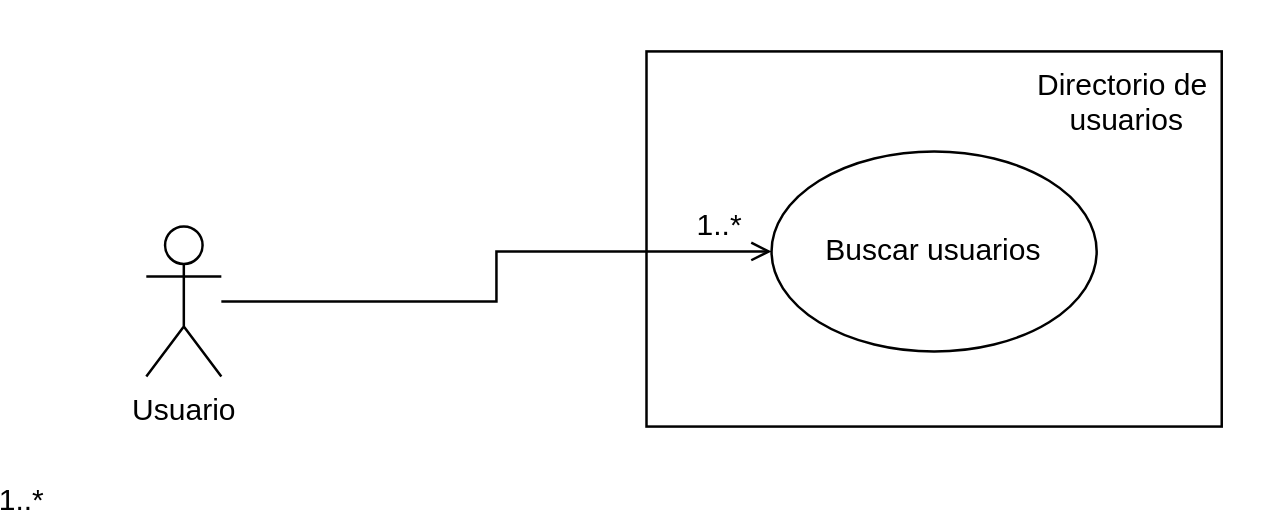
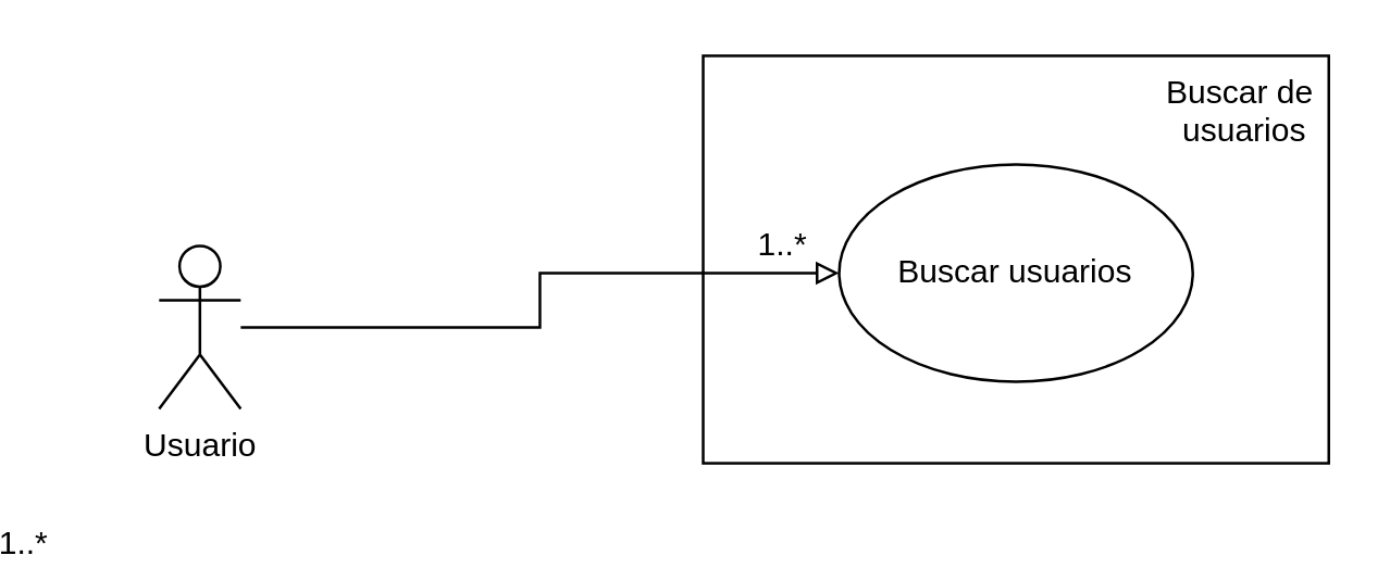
  <mxCell id="0" />
  <mxCell id="1" parent="0" />
- <mxCell id="2" value="&lt;blockquote style=&quot;margin: 0 0 0 40px ; border: none ; padding: 0px&quot;&gt;Directorio de&amp;nbsp;&lt;/blockquote&gt;&lt;blockquote style=&quot;text-align: center ; margin: 0px 0px 0px 40px ; border: none ; padding: 0px&quot;&gt;usuarios&lt;/blockquote&gt;" style="rounded=0;whiteSpace=wrap;html=1;align=right;strokeWidth=1;perimeterSpacing=0;shadow=0;comic=0;verticalAlign=top;" vertex="1" parent="1"><mxGeometry x="220" y="20" width="230" height="150" as="geometry" /></mxCell>
- <mxCell id="3" style="edgeStyle=orthogonalEdgeStyle;rounded=0;orthogonalLoop=1;jettySize=auto;html=1;entryX=0;entryY=0.5;entryDx=0;entryDy=0;endArrow=open;endFill=0;" edge="1" parent="1" source="6" target="7"><mxGeometry relative="1" as="geometry" /></mxCell>
+ <mxCell id="2" value="&lt;blockquote style=&quot;margin: 0 0 0 40px ; border: none ; padding: 0px&quot;&gt;Buscar de&amp;nbsp;&lt;/blockquote&gt;&lt;blockquote style=&quot;text-align: center ; margin: 0px 0px 0px 40px ; border: none ; padding: 0px&quot;&gt;usuarios&lt;/blockquote&gt;" style="rounded=0;whiteSpace=wrap;html=1;align=right;strokeWidth=1;perimeterSpacing=0;shadow=0;comic=0;verticalAlign=top;" vertex="1" parent="1"><mxGeometry x="220" y="20" width="230" height="150" as="geometry" /></mxCell>
+ <mxCell id="3" style="edgeStyle=orthogonalEdgeStyle;rounded=0;orthogonalLoop=1;jettySize=auto;html=1;entryX=0;entryY=0.5;entryDx=0;entryDy=0;endArrow=block;endFill=0;" edge="1" parent="1" source="6" target="7"><mxGeometry relative="1" as="geometry" /></mxCell>
  <mxCell id="4" value="1..*" style="text;html=1;align=center;verticalAlign=middle;resizable=0;points=[];labelBackgroundColor=#ffffff;" vertex="1" connectable="0" parent="3"><mxGeometry x="0.887" relative="1" as="geometry"><mxPoint x="-7.59" y="-10.1" as="offset" /></mxGeometry></mxCell>
  <mxCell id="5" value="1..*" style="text;html=1;align=center;verticalAlign=middle;resizable=0;points=[];labelBackgroundColor=#ffffff;" vertex="1" connectable="0" parent="3"><mxGeometry x="0.002" y="100" relative="1" as="geometry"><mxPoint x="-90.34" y="89.9" as="offset" /></mxGeometry></mxCell>
  <mxCell id="6" value="Usuario" style="shape=umlActor;verticalLabelPosition=bottom;labelBackgroundColor=#ffffff;verticalAlign=top;html=1;outlineConnect=0;" vertex="1" parent="1"><mxGeometry x="20" y="90" width="30" height="60" as="geometry" /></mxCell>
  <mxCell id="7" value="Buscar usuarios" style="ellipse;whiteSpace=wrap;html=1;" vertex="1" parent="1"><mxGeometry x="270" y="60" width="130" height="80" as="geometry" /></mxCell>
